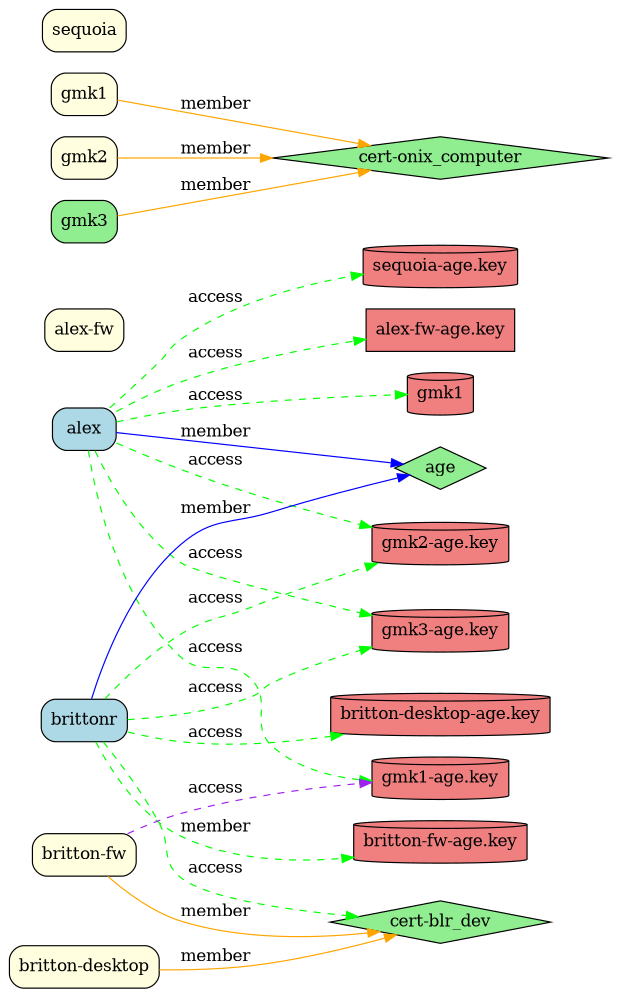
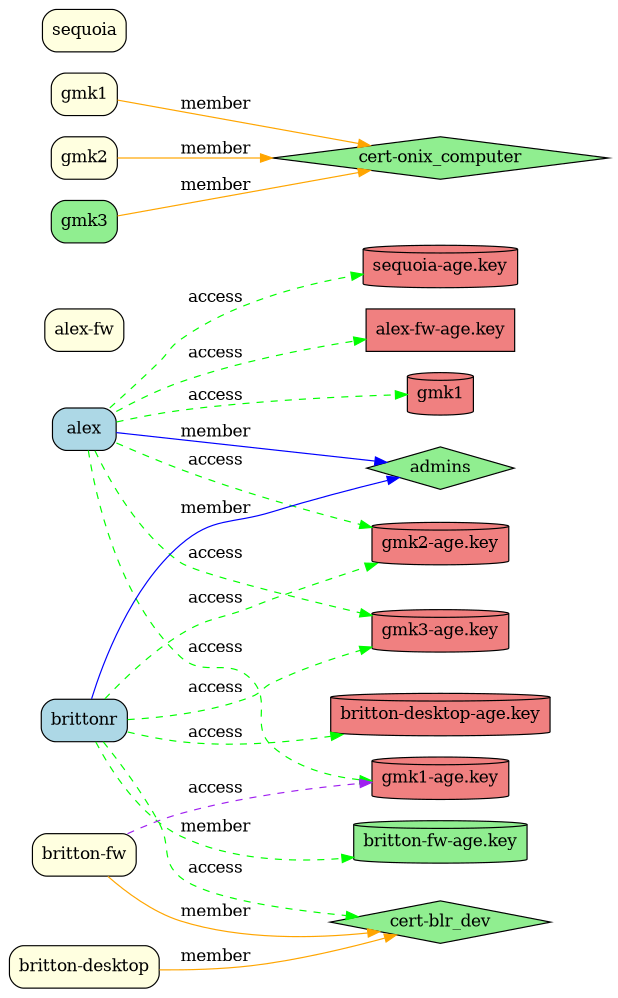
  digraph {
    rankdir=LR
    node [fillcolor=lightcoral shape=box style=filled]
    edge [color=green style=dashed]
    n1 [fillcolor=lightblue label=alex style="rounded,filled"]
-   n2 [fillcolor=lightgreen label=age shape=diamond]
+   n2 [fillcolor=lightgreen label=admins shape=diamond]
    n3 [label="alex-fw-age.key"]
    n4 [label=gmk1 shape=cylinder]
    n5 [label="gmk1-age.key" shape=cylinder]
    n6 [label="gmk2-age.key" shape=cylinder]
    n7 [label="gmk3-age.key" shape=cylinder]
    n8 [label="sequoia-age.key" shape=cylinder]
    n9 [fillcolor=lightblue label=brittonr style="rounded,filled"]
    n10 [label="britton-desktop-age.key" shape=cylinder]
-   n11 [label="britton-fw-age.key" shape=cylinder]
+   n11 [fillcolor=lightgreen label="britton-fw-age.key" shape=cylinder]
    n12 [fillcolor=lightgreen label="cert-blr_dev" shape=diamond]
    n13 [fillcolor=lightyellow label="alex-fw" style="rounded,filled"]
    n14 [fillcolor=lightyellow label="britton-desktop" style="rounded,filled"]
    n15 [fillcolor=lightyellow label="britton-fw" style="rounded,filled"]
    n16 [fillcolor=lightyellow label=gmk1 style="rounded,filled"]
    n17 [fillcolor=lightgreen label="cert-onix_computer" shape=diamond]
    n18 [fillcolor=lightyellow label=gmk2 style="rounded,filled"]
    n19 [fillcolor=lightgreen label=gmk3 style="rounded,filled"]
    n20 [fillcolor=lightyellow label=sequoia style="rounded,filled"]
    n1 -> n2 [color=blue label=member style=""]
    n1 -> n3 [label=access]
    n1 -> n4 [label=access]
    n1 -> n5 [label=access]
    n1 -> n6 [label=access]
    n1 -> n7 [label=access]
    n1 -> n8 [label=access]
    n9 -> n2 [color=blue label=member style=""]
    n9 -> n6 [label=access]
    n9 -> n7 [label=access]
    n9 -> n10 [label=access]
    n9 -> n11 [label=member]
    n9 -> n12 [label=access]
    n14 -> n12 [color=orange label=member style=""]
    n15 -> n5 [color=purple label=access]
    n15 -> n12 [color=orange label=member style=""]
    n16 -> n17 [color=orange label=member style=""]
    n18 -> n17 [color=orange label=member style=""]
    n19 -> n17 [color=orange label=member style=""]
  }
